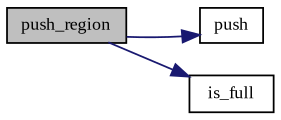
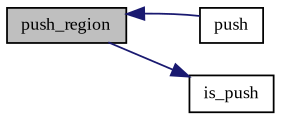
  digraph {
    fontname="Liberation Serif"
    rankdir=LR
    node [color=black fillcolor=white fontname="Liberation Serif" fontsize=10 shape=record style=filled]
    edge [color=midnightblue fontname="Liberation Serif" fontsize=10 labelfontname=Helvetica labelfontsize=10 style=solid]
    n1 [fillcolor=grey75 fontcolor=black height=0.2 label=push_region width=0.4]
    n2 [height=0.2 label=push width=0.4]
-   n3 [height=0.2 label=is_full width=0.4]
-   n1 -> n2
+   n3 [height=0.2 label=is_push width=0.4]
+   n2 -> n1
    n1 -> n3
  }
